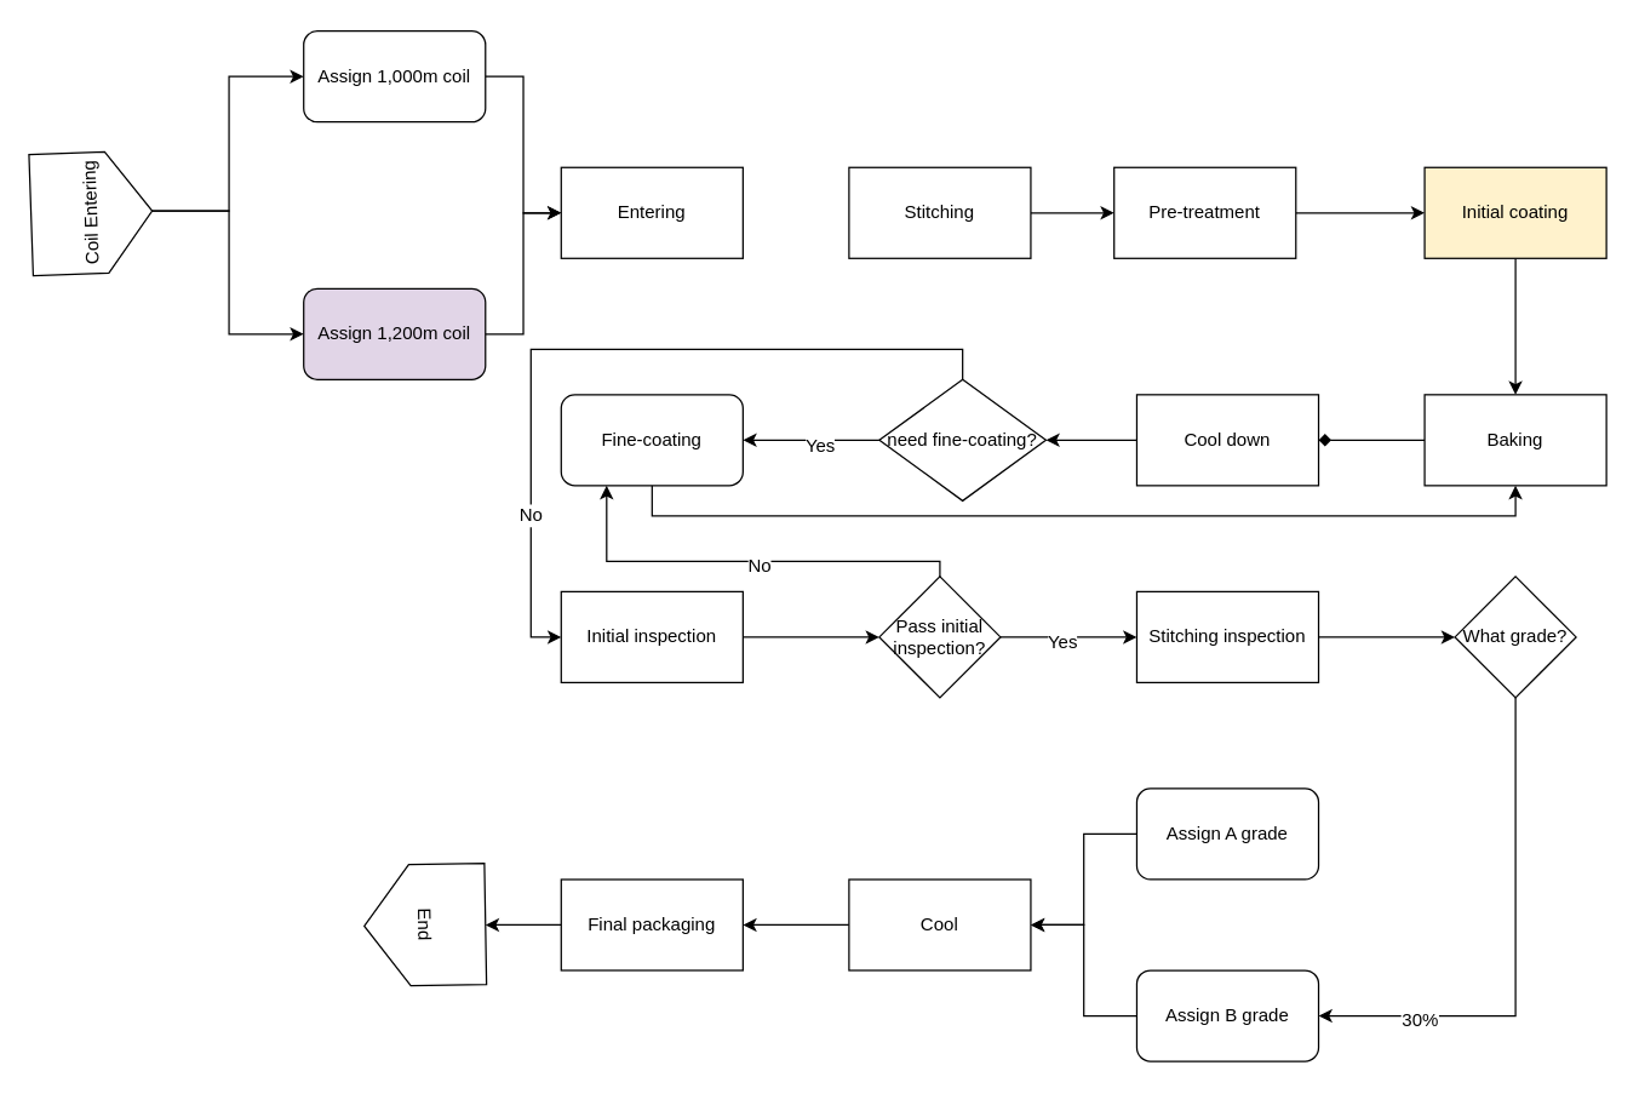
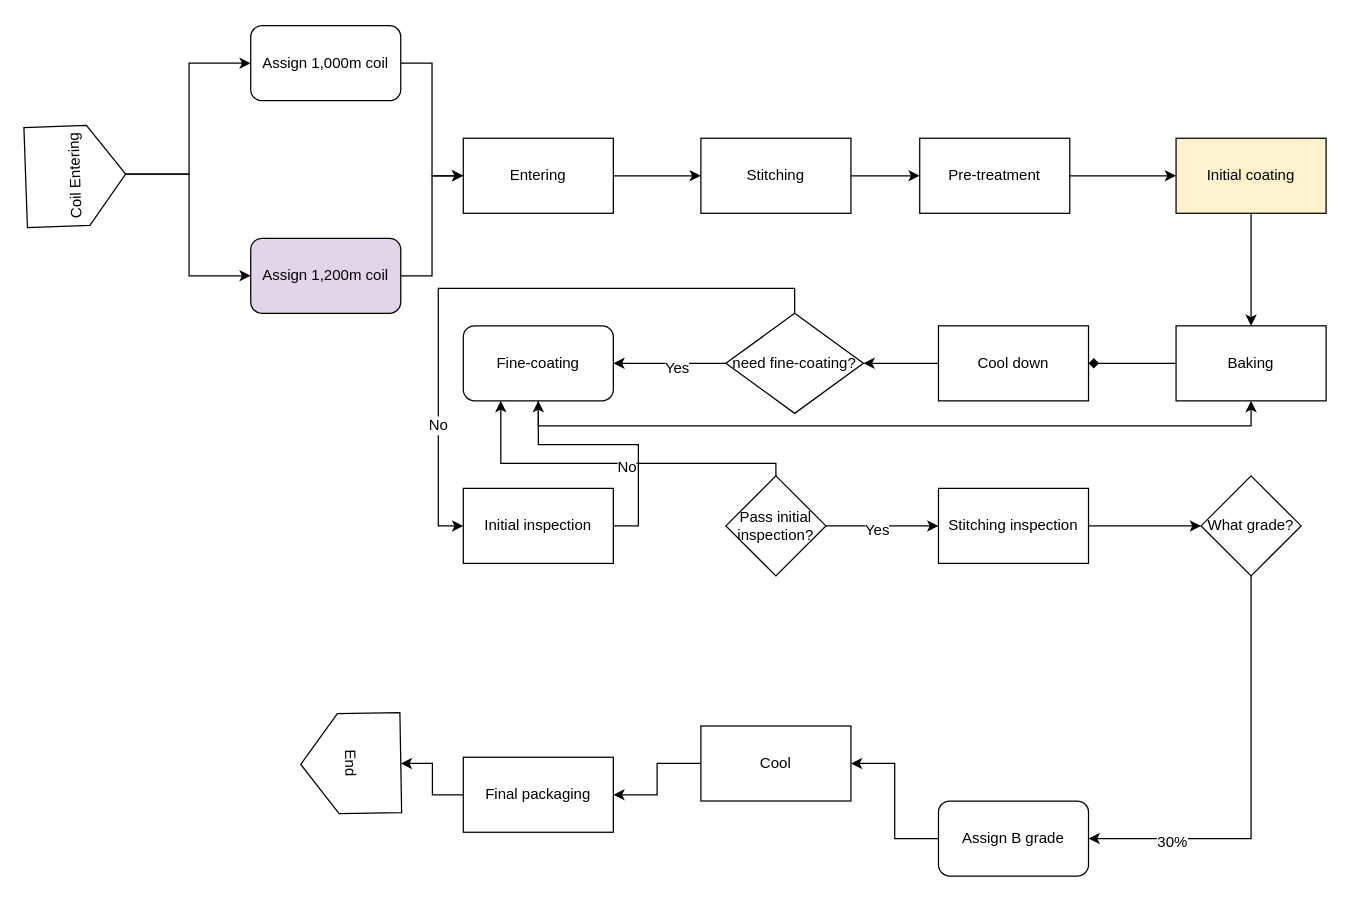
  <mxCell id="0" />
  <mxCell id="1" parent="0" />
  <mxCell id="2" style="edgeStyle=orthogonalEdgeStyle;rounded=0;orthogonalLoop=1;jettySize=auto;html=1;exitX=1;exitY=0.5;exitDx=0;exitDy=0;entryX=0;entryY=0.5;entryDx=0;entryDy=0;" edge="1" parent="1" source="3" target="7"><mxGeometry relative="1" as="geometry" /></mxCell>
  <mxCell id="3" value="Assign 1,000m coil" style="rounded=1;whiteSpace=wrap;html=1;" vertex="1" parent="1"><mxGeometry x="200" y="20" width="120" height="60" as="geometry" /></mxCell>
  <mxCell id="4" style="edgeStyle=orthogonalEdgeStyle;rounded=0;orthogonalLoop=1;jettySize=auto;html=1;exitX=1;exitY=0.5;exitDx=0;exitDy=0;entryX=0;entryY=0.5;entryDx=0;entryDy=0;" edge="1" parent="1" source="5" target="7"><mxGeometry relative="1" as="geometry" /></mxCell>
  <mxCell id="5" value="Assign 1,200m coil" style="rounded=1;whiteSpace=wrap;html=1;fillColor=#e1d5e7;" vertex="1" parent="1"><mxGeometry x="200" y="190" width="120" height="60" as="geometry" /></mxCell>
+ <mxCell id="6" style="edgeStyle=orthogonalEdgeStyle;rounded=0;orthogonalLoop=1;jettySize=auto;html=1;exitX=1;exitY=0.5;exitDx=0;exitDy=0;entryX=0;entryY=0.5;entryDx=0;entryDy=0;" edge="1" parent="1" source="7" target="9"><mxGeometry relative="1" as="geometry" /></mxCell>
  <mxCell id="7" value="Entering" style="rounded=0;whiteSpace=wrap;html=1;" vertex="1" parent="1"><mxGeometry x="370" y="110" width="120" height="60" as="geometry" /></mxCell>
  <mxCell id="8" style="edgeStyle=orthogonalEdgeStyle;rounded=0;orthogonalLoop=1;jettySize=auto;html=1;exitX=1;exitY=0.5;exitDx=0;exitDy=0;" edge="1" parent="1" source="9" target="11"><mxGeometry relative="1" as="geometry" /></mxCell>
  <mxCell id="9" value="Stitching" style="rounded=0;whiteSpace=wrap;html=1;" vertex="1" parent="1"><mxGeometry x="560" y="110" width="120" height="60" as="geometry" /></mxCell>
  <mxCell id="10" style="edgeStyle=orthogonalEdgeStyle;rounded=0;orthogonalLoop=1;jettySize=auto;html=1;exitX=1;exitY=0.5;exitDx=0;exitDy=0;entryX=0;entryY=0.5;entryDx=0;entryDy=0;" edge="1" parent="1" source="11" target="13"><mxGeometry relative="1" as="geometry" /></mxCell>
  <mxCell id="11" value="Pre-treatment" style="rounded=0;whiteSpace=wrap;html=1;" vertex="1" parent="1"><mxGeometry x="735" y="110" width="120" height="60" as="geometry" /></mxCell>
  <mxCell id="12" style="edgeStyle=orthogonalEdgeStyle;rounded=0;orthogonalLoop=1;jettySize=auto;html=1;exitX=0.5;exitY=1;exitDx=0;exitDy=0;entryX=0.5;entryY=0;entryDx=0;entryDy=0;" edge="1" parent="1" source="13" target="15"><mxGeometry relative="1" as="geometry" /></mxCell>
  <mxCell id="13" value="Initial coating" style="rounded=0;whiteSpace=wrap;html=1;fillColor=#fff2cc;" vertex="1" parent="1"><mxGeometry x="940" y="110" width="120" height="60" as="geometry" /></mxCell>
  <mxCell id="14" style="edgeStyle=orthogonalEdgeStyle;rounded=0;orthogonalLoop=1;jettySize=auto;html=1;exitX=0;exitY=0.5;exitDx=0;exitDy=0;entryX=1;entryY=0.5;entryDx=0;entryDy=0;endArrow=diamond;" edge="1" parent="1" source="15" target="17"><mxGeometry relative="1" as="geometry" /></mxCell>
  <mxCell id="15" value="Baking" style="rounded=0;whiteSpace=wrap;html=1;" vertex="1" parent="1"><mxGeometry x="940" y="260" width="120" height="60" as="geometry" /></mxCell>
  <mxCell id="16" style="edgeStyle=orthogonalEdgeStyle;rounded=0;orthogonalLoop=1;jettySize=auto;html=1;exitX=0;exitY=0.5;exitDx=0;exitDy=0;entryX=1;entryY=0.5;entryDx=0;entryDy=0;" edge="1" parent="1" source="17" target="22"><mxGeometry relative="1" as="geometry" /></mxCell>
  <mxCell id="17" value="Cool down" style="rounded=0;whiteSpace=wrap;html=1;" vertex="1" parent="1"><mxGeometry x="750" y="260" width="120" height="60" as="geometry" /></mxCell>
  <mxCell id="18" style="edgeStyle=orthogonalEdgeStyle;rounded=0;orthogonalLoop=1;jettySize=auto;html=1;exitX=0;exitY=0.5;exitDx=0;exitDy=0;entryX=1;entryY=0.5;entryDx=0;entryDy=0;" edge="1" parent="1" source="22" target="24"><mxGeometry relative="1" as="geometry" /></mxCell>
  <mxCell id="19" value="Yes" style="text;html=1;resizable=0;points=[];align=center;verticalAlign=middle;labelBackgroundColor=#ffffff;" vertex="1" connectable="0" parent="18"><mxGeometry x="-0.111" y="3" relative="1" as="geometry"><mxPoint as="offset" /></mxGeometry></mxCell>
  <mxCell id="20" style="edgeStyle=orthogonalEdgeStyle;rounded=0;orthogonalLoop=1;jettySize=auto;html=1;exitX=0.5;exitY=0;exitDx=0;exitDy=0;entryX=0;entryY=0.5;entryDx=0;entryDy=0;" edge="1" parent="1" source="22" target="26"><mxGeometry relative="1" as="geometry" /></mxCell>
  <mxCell id="21" value="No" style="text;html=1;resizable=0;points=[];align=center;verticalAlign=middle;labelBackgroundColor=#ffffff;" vertex="1" connectable="0" parent="20"><mxGeometry x="0.608" y="-1" relative="1" as="geometry"><mxPoint as="offset" /></mxGeometry></mxCell>
  <mxCell id="22" value="need fine-coating?" style="rhombus;whiteSpace=wrap;html=1;" vertex="1" parent="1"><mxGeometry x="580" y="250" width="110" height="80" as="geometry" /></mxCell>
  <mxCell id="23" style="edgeStyle=orthogonalEdgeStyle;rounded=0;orthogonalLoop=1;jettySize=auto;html=1;exitX=0.5;exitY=1;exitDx=0;exitDy=0;entryX=0.5;entryY=1;entryDx=0;entryDy=0;" edge="1" parent="1" source="24" target="15"><mxGeometry relative="1" as="geometry" /></mxCell>
  <mxCell id="24" value="Fine-coating" style="whiteSpace=wrap;html=1;rounded=1;" vertex="1" parent="1"><mxGeometry x="370" y="260" width="120" height="60" as="geometry" /></mxCell>
- <mxCell id="25" style="edgeStyle=orthogonalEdgeStyle;rounded=0;orthogonalLoop=1;jettySize=auto;html=1;exitX=1;exitY=0.5;exitDx=0;exitDy=0;" edge="1" parent="1" source="26" target="31"><mxGeometry relative="1" as="geometry" /></mxCell>
+ <mxCell id="25" style="edgeStyle=orthogonalEdgeStyle;rounded=0;orthogonalLoop=1;jettySize=auto;html=1;exitX=1;exitY=0.5;exitDx=0;exitDy=0;" edge="1" parent="1" source="26" target="24"><mxGeometry relative="1" as="geometry" /></mxCell>
  <mxCell id="26" value="Initial inspection" style="rounded=0;whiteSpace=wrap;html=1;" vertex="1" parent="1"><mxGeometry x="370" y="390" width="120" height="60" as="geometry" /></mxCell>
  <mxCell id="27" style="edgeStyle=orthogonalEdgeStyle;rounded=0;orthogonalLoop=1;jettySize=auto;html=1;exitX=0.5;exitY=0;exitDx=0;exitDy=0;entryX=0.25;entryY=1;entryDx=0;entryDy=0;" edge="1" parent="1" source="31" target="24"><mxGeometry relative="1" as="geometry"><Array as="points"><mxPoint x="620" y="370" /><mxPoint x="400" y="370" /></Array></mxGeometry></mxCell>
  <mxCell id="28" value="No" style="text;html=1;resizable=0;points=[];align=center;verticalAlign=middle;labelBackgroundColor=#ffffff;" vertex="1" connectable="0" parent="27"><mxGeometry x="-0.071" y="2" relative="1" as="geometry"><mxPoint as="offset" /></mxGeometry></mxCell>
  <mxCell id="29" style="edgeStyle=orthogonalEdgeStyle;rounded=0;orthogonalLoop=1;jettySize=auto;html=1;exitX=1;exitY=0.5;exitDx=0;exitDy=0;" edge="1" parent="1" source="31" target="33"><mxGeometry relative="1" as="geometry" /></mxCell>
  <mxCell id="30" value="Yes" style="text;html=1;resizable=0;points=[];align=center;verticalAlign=middle;labelBackgroundColor=#ffffff;" vertex="1" connectable="0" parent="29"><mxGeometry x="-0.111" y="-3" relative="1" as="geometry"><mxPoint as="offset" /></mxGeometry></mxCell>
  <mxCell id="31" value="Pass initial inspection?" style="rhombus;whiteSpace=wrap;html=1;" vertex="1" parent="1"><mxGeometry x="580" y="380" width="80" height="80" as="geometry" /></mxCell>
  <mxCell id="32" style="edgeStyle=orthogonalEdgeStyle;rounded=0;orthogonalLoop=1;jettySize=auto;html=1;exitX=1;exitY=0.5;exitDx=0;exitDy=0;" edge="1" parent="1" source="33" target="36"><mxGeometry relative="1" as="geometry" /></mxCell>
  <mxCell id="33" value="Stitching inspection" style="rounded=0;whiteSpace=wrap;html=1;" vertex="1" parent="1"><mxGeometry x="750" y="390" width="120" height="60" as="geometry" /></mxCell>
  <mxCell id="34" style="edgeStyle=orthogonalEdgeStyle;rounded=0;orthogonalLoop=1;jettySize=auto;html=1;exitX=0.5;exitY=1;exitDx=0;exitDy=0;entryX=1;entryY=0.5;entryDx=0;entryDy=0;" edge="1" parent="1" source="36" target="40"><mxGeometry relative="1" as="geometry" /></mxCell>
  <mxCell id="35" value="30%" style="text;html=1;resizable=0;points=[];align=center;verticalAlign=middle;labelBackgroundColor=#ffffff;" vertex="1" connectable="0" parent="34"><mxGeometry x="0.612" y="2" relative="1" as="geometry"><mxPoint as="offset" /></mxGeometry></mxCell>
  <mxCell id="36" value="What grade?" style="rhombus;whiteSpace=wrap;html=1;" vertex="1" parent="1"><mxGeometry x="960" y="380" width="80" height="80" as="geometry" /></mxCell>
- <mxCell id="37" style="edgeStyle=orthogonalEdgeStyle;rounded=0;orthogonalLoop=1;jettySize=auto;html=1;exitX=0;exitY=0.5;exitDx=0;exitDy=0;" edge="1" parent="1" source="38" target="42"><mxGeometry relative="1" as="geometry" /></mxCell>
- <mxCell id="38" value="Assign A grade" style="rounded=1;whiteSpace=wrap;html=1;" vertex="1" parent="1"><mxGeometry x="750" y="520" width="120" height="60" as="geometry" /></mxCell>
  <mxCell id="39" style="edgeStyle=orthogonalEdgeStyle;rounded=0;orthogonalLoop=1;jettySize=auto;html=1;exitX=0;exitY=0.5;exitDx=0;exitDy=0;" edge="1" parent="1" source="40" target="42"><mxGeometry relative="1" as="geometry" /></mxCell>
  <mxCell id="40" value="Assign B grade" style="rounded=1;whiteSpace=wrap;html=1;" vertex="1" parent="1"><mxGeometry x="750" y="640" width="120" height="60" as="geometry" /></mxCell>
  <mxCell id="41" style="edgeStyle=orthogonalEdgeStyle;rounded=0;orthogonalLoop=1;jettySize=auto;html=1;exitX=0;exitY=0.5;exitDx=0;exitDy=0;entryX=1;entryY=0.5;entryDx=0;entryDy=0;" edge="1" parent="1" source="42" target="44"><mxGeometry relative="1" as="geometry" /></mxCell>
  <mxCell id="42" value="Cool" style="rounded=0;whiteSpace=wrap;html=1;" vertex="1" parent="1"><mxGeometry x="560" y="580" width="120" height="60" as="geometry" /></mxCell>
  <mxCell id="43" style="edgeStyle=orthogonalEdgeStyle;rounded=0;orthogonalLoop=1;jettySize=auto;html=1;exitX=0;exitY=0.5;exitDx=0;exitDy=0;" edge="1" parent="1" source="44" target="45"><mxGeometry relative="1" as="geometry" /></mxCell>
- <mxCell id="44" value="Final packaging" style="rounded=0;whiteSpace=wrap;html=1;" vertex="1" parent="1"><mxGeometry x="370" y="580" width="120" height="60" as="geometry" /></mxCell>
+ <mxCell id="44" value="Final packaging" style="rounded=0;whiteSpace=wrap;html=1;" vertex="1" parent="1"><mxGeometry x="370" y="605" width="120" height="60" as="geometry" /></mxCell>
  <mxCell id="45" value="End" style="shape=offPageConnector;whiteSpace=wrap;html=1;rotation=89;" vertex="1" parent="1"><mxGeometry x="240" y="570" width="80" height="80" as="geometry" /></mxCell>
  <mxCell id="46" style="edgeStyle=orthogonalEdgeStyle;rounded=0;orthogonalLoop=1;jettySize=auto;html=1;exitX=0.5;exitY=1;exitDx=0;exitDy=0;entryX=0;entryY=0.5;entryDx=0;entryDy=0;" edge="1" parent="1" source="48" target="3"><mxGeometry relative="1" as="geometry" /></mxCell>
  <mxCell id="47" style="edgeStyle=orthogonalEdgeStyle;rounded=0;orthogonalLoop=1;jettySize=auto;html=1;exitX=0.5;exitY=1;exitDx=0;exitDy=0;entryX=0;entryY=0.5;entryDx=0;entryDy=0;" edge="1" parent="1" source="48" target="5"><mxGeometry relative="1" as="geometry" /></mxCell>
  <mxCell id="48" value="&lt;div&gt;Coil Entering&lt;/div&gt;" style="shape=offPageConnector;whiteSpace=wrap;html=1;rotation=-92;" vertex="1" parent="1"><mxGeometry x="20" y="100" width="80" height="80" as="geometry" /></mxCell>
